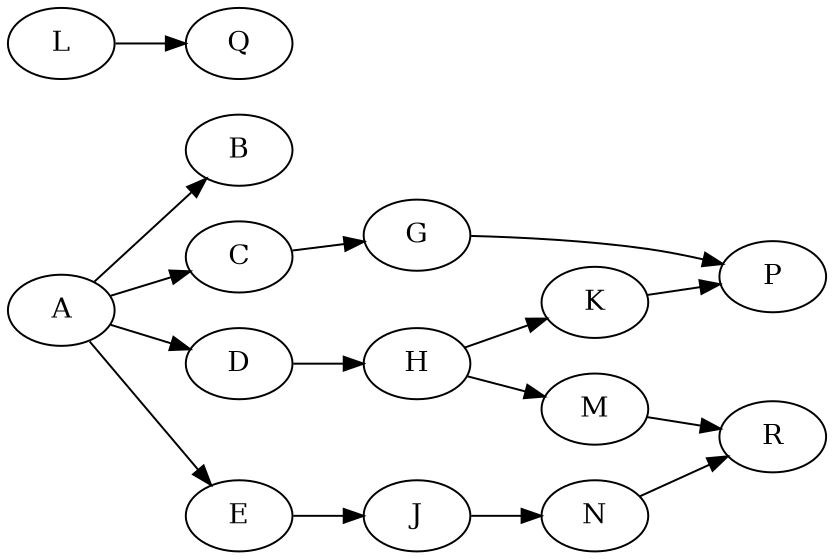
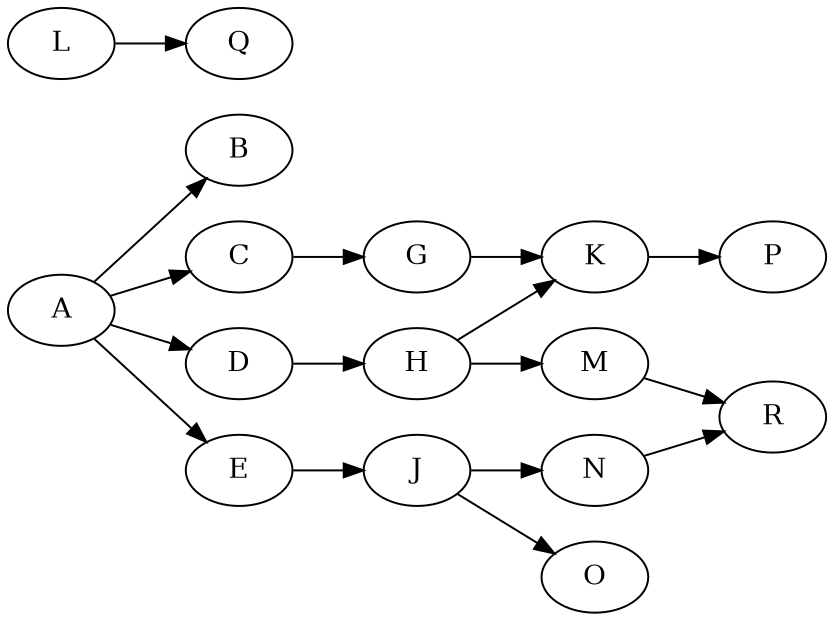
  digraph {
    rankdir=LR
    node [Weight=4]
    edge [Weight=3]
    A [Weight=5]
    B
    C
    D
    E
    G [Weight=3]
    H [Weight=3]
    J [Weight=3]
    K [Weight=2]
    M [Weight=2]
    N [Weight=""]
+   O [Weight=2]
    P [Weight=1]
    L [Weight=2]
    Q [Weight=1]
    R [Weight=1]
    A -> B [Weight=1]
    A -> C [Weight=1]
    A -> D [Weight=1]
    A -> E [Weight=1]
    C -> G [Weight=2]
    D -> H [Weight=2]
    E -> J [Weight=2]
-   G -> P
+   G -> K
    H -> K
    H -> M
    J -> N
+   J -> O
    K -> P [Weight=4]
    M -> R [Weight=4]
    N -> R [Weight=4]
    L -> Q [Weight=4]
  }
